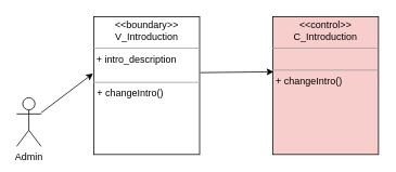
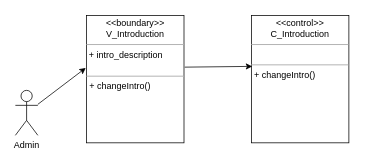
  <mxCell id="0" />
  <mxCell id="1" parent="0" />
  <mxCell id="2" value="Admin" style="shape=umlActor;verticalLabelPosition=bottom;verticalAlign=top;html=1;" vertex="1" parent="1"><mxGeometry x="20" y="120" width="30" height="60" as="geometry" /></mxCell>
  <mxCell id="3" value="&lt;p style=&quot;margin: 0px ; margin-top: 4px ; text-align: center&quot;&gt;&lt;i&gt;&amp;lt;&lt;/i&gt;&amp;lt;boundary&lt;i&gt;&amp;gt;&amp;gt;&lt;/i&gt;&lt;br&gt;V_Introduction&lt;/p&gt;&lt;hr size=&quot;1&quot;&gt;&amp;nbsp;+ intro_description&lt;br&gt;&lt;br&gt;&lt;hr size=&quot;1&quot;&gt;&lt;p style=&quot;margin: 0px ; margin-left: 4px&quot;&gt;+ changeIntro()&lt;br&gt;&lt;/p&gt;" style="verticalAlign=top;align=left;overflow=fill;fontSize=12;fontFamily=Helvetica;html=1;" vertex="1" parent="1"><mxGeometry x="115" y="20" width="130" height="170" as="geometry" /></mxCell>
- <mxCell id="4" value="&lt;p style=&quot;margin: 0px ; margin-top: 4px ; text-align: center&quot;&gt;&lt;i&gt;&amp;lt;&lt;/i&gt;&amp;lt;control&lt;i&gt;&amp;gt;&amp;gt;&lt;/i&gt;&lt;br&gt;C_Introduction&lt;/p&gt;&lt;hr size=&quot;1&quot;&gt;&lt;br&gt;&lt;hr size=&quot;1&quot;&gt;&lt;p style=&quot;margin: 0px ; margin-left: 4px&quot;&gt;+ changeIntro()&lt;br&gt;&lt;br&gt;&lt;/p&gt;" style="verticalAlign=top;align=left;overflow=fill;fontSize=12;fontFamily=Helvetica;html=1;fillColor=#f8cecc;" vertex="1" parent="1"><mxGeometry x="335" y="20" width="130" height="170" as="geometry" /></mxCell>
+ <mxCell id="4" value="&lt;p style=&quot;margin: 0px ; margin-top: 4px ; text-align: center&quot;&gt;&lt;i&gt;&amp;lt;&lt;/i&gt;&amp;lt;control&lt;i&gt;&amp;gt;&amp;gt;&lt;/i&gt;&lt;br&gt;C_Introduction&lt;/p&gt;&lt;hr size=&quot;1&quot;&gt;&lt;br&gt;&lt;hr size=&quot;1&quot;&gt;&lt;p style=&quot;margin: 0px ; margin-left: 4px&quot;&gt;+ changeIntro()&lt;br&gt;&lt;br&gt;&lt;/p&gt;" style="verticalAlign=top;align=left;overflow=fill;fontSize=12;fontFamily=Helvetica;html=1;" vertex="1" parent="1"><mxGeometry x="335" y="20" width="130" height="170" as="geometry" /></mxCell>
  <mxCell id="5" value="" style="endArrow=classic;html=1;exitX=1.008;exitY=0.406;exitDx=0;exitDy=0;exitPerimeter=0;entryX=0.008;entryY=0.4;entryDx=0;entryDy=0;entryPerimeter=0;" edge="1" parent="1" source="3" target="4"><mxGeometry width="50" height="50" relative="1" as="geometry"><mxPoint x="295" y="100" as="sourcePoint" /><mxPoint x="345" y="50" as="targetPoint" /></mxGeometry></mxCell>
  <mxCell id="6" value="" style="endArrow=classic;html=1;entryX=-0.008;entryY=0.412;entryDx=0;entryDy=0;entryPerimeter=0;" edge="1" parent="1" source="2" target="3"><mxGeometry width="50" height="50" relative="1" as="geometry"><mxPoint x="295" y="100" as="sourcePoint" /><mxPoint x="345" y="50" as="targetPoint" /></mxGeometry></mxCell>
